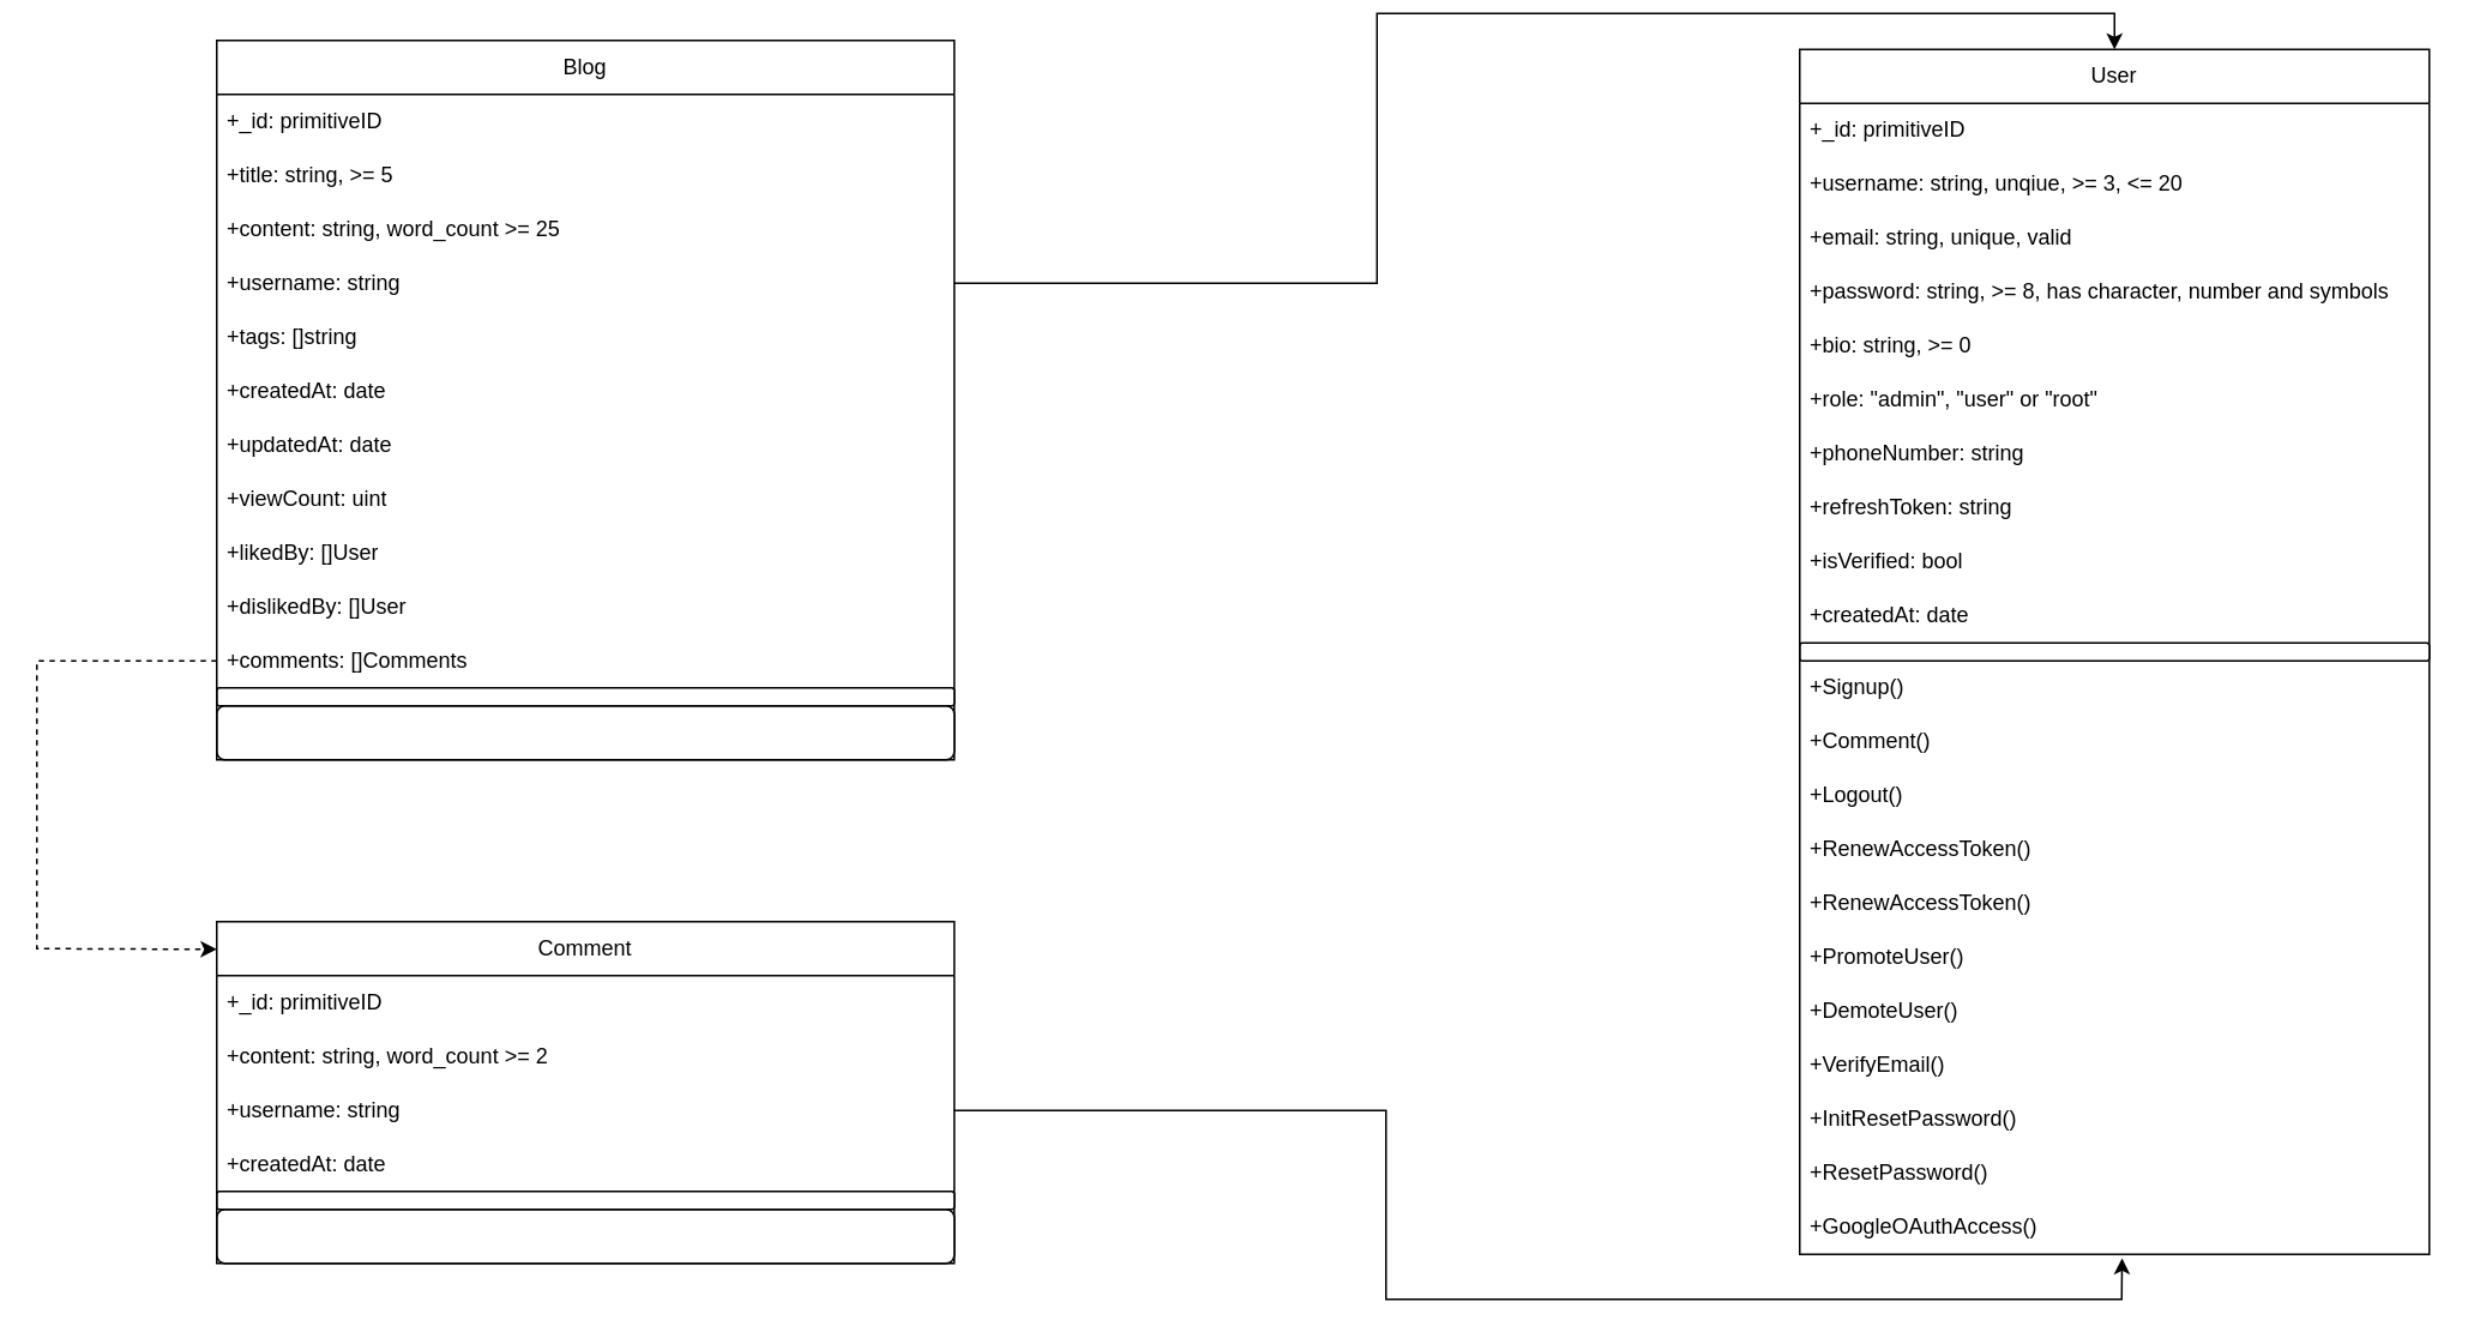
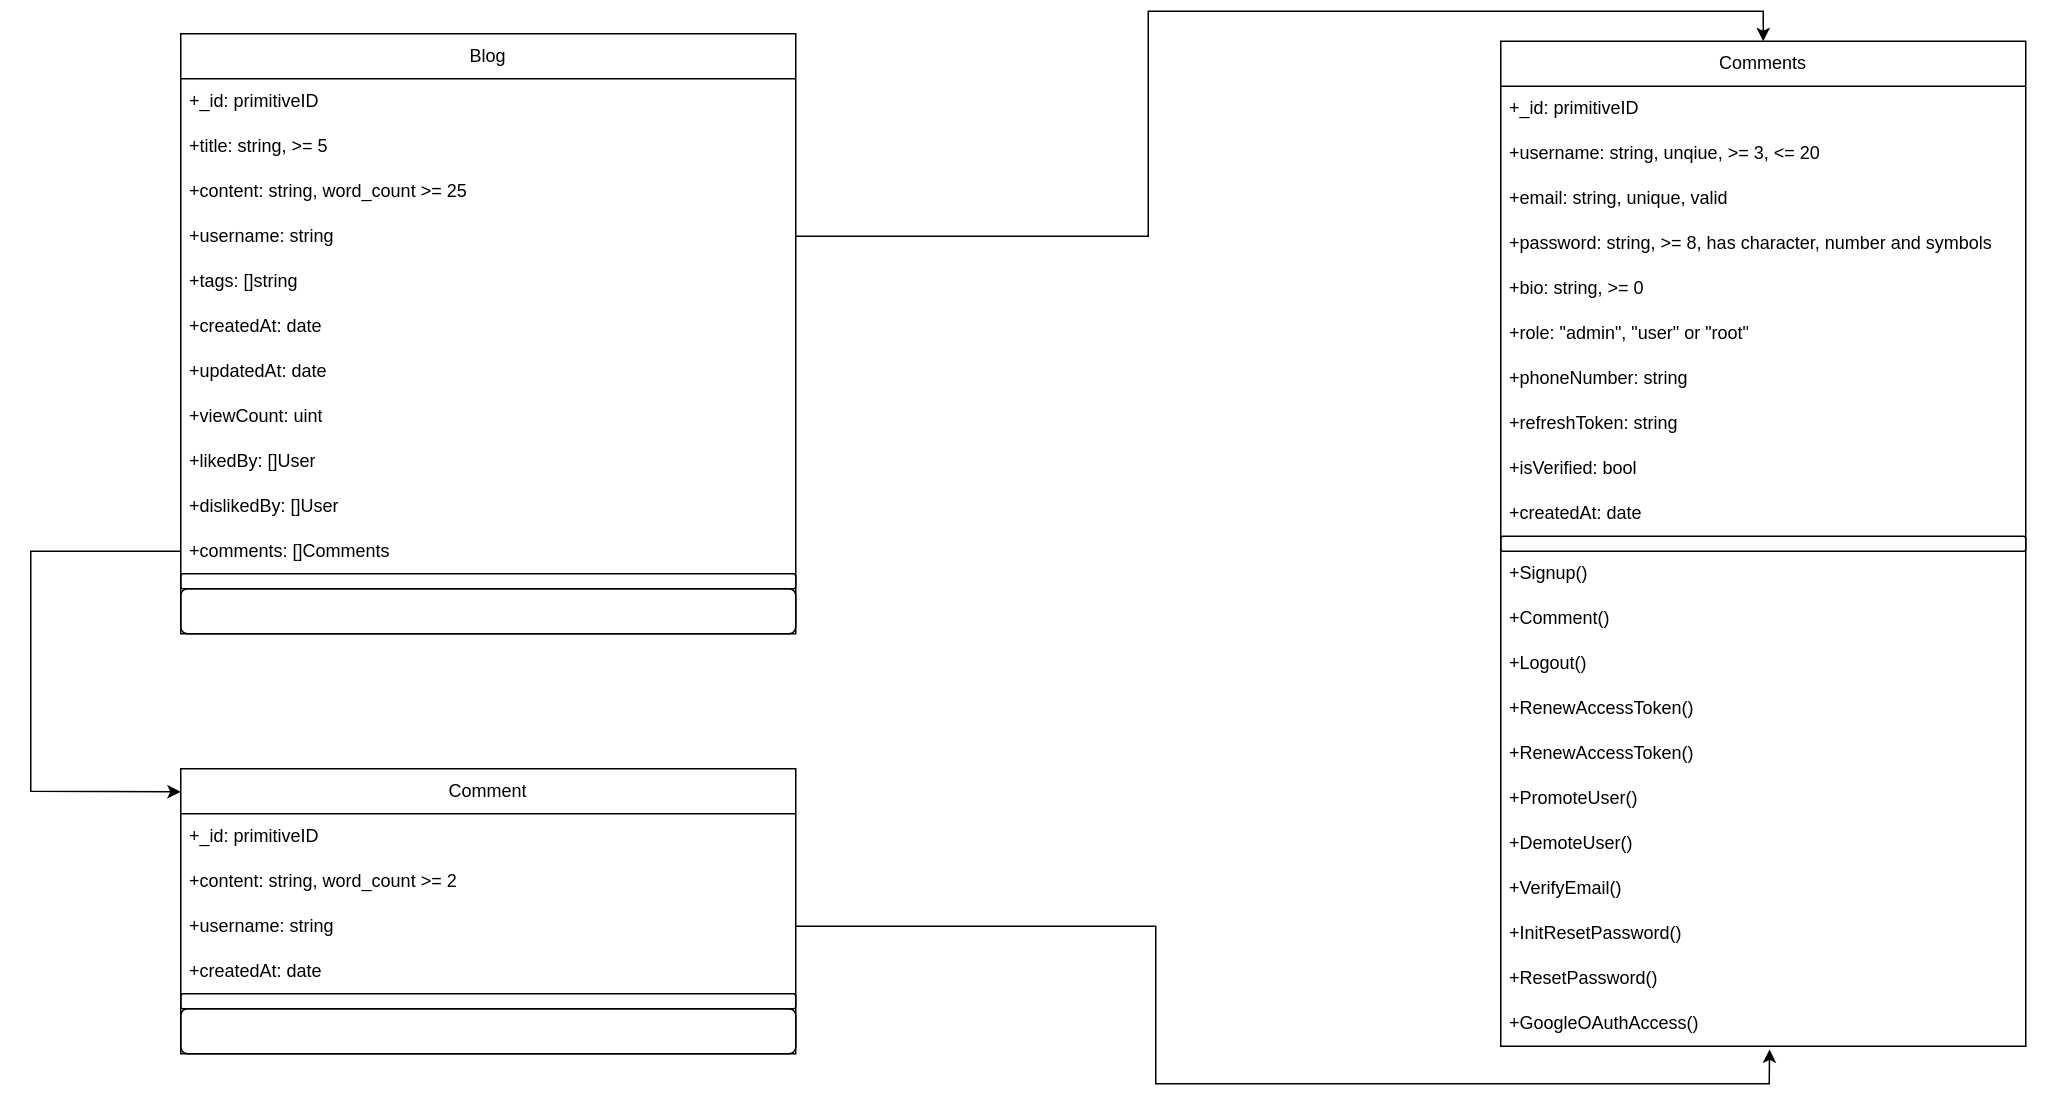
  <mxCell id="0" />
  <mxCell id="1" parent="0" />
- <mxCell id="2" value="User" style="swimlane;fontStyle=0;childLayout=stackLayout;horizontal=1;startSize=30;horizontalStack=0;resizeParent=1;resizeParentMax=0;resizeLast=0;collapsible=1;marginBottom=0;whiteSpace=wrap;html=1;" parent="1" vertex="1"><mxGeometry x="1000" y="25" width="350" height="670" as="geometry" /></mxCell>
+ <mxCell id="2" value="Comments" style="swimlane;fontStyle=0;childLayout=stackLayout;horizontal=1;startSize=30;horizontalStack=0;resizeParent=1;resizeParentMax=0;resizeLast=0;collapsible=1;marginBottom=0;whiteSpace=wrap;html=1;" parent="1" vertex="1"><mxGeometry x="1000" y="25" width="350" height="670" as="geometry" /></mxCell>
  <mxCell id="3" value="+_id: primitiveID" style="text;strokeColor=none;fillColor=none;align=left;verticalAlign=middle;spacingLeft=4;spacingRight=4;overflow=hidden;points=[[0,0.5],[1,0.5]];portConstraint=eastwest;rotatable=0;whiteSpace=wrap;html=1;" parent="2" vertex="1"><mxGeometry y="30" width="350" height="30" as="geometry" /></mxCell>
  <mxCell id="4" value="+username: string, unqiue, &amp;gt;= 3, &amp;lt;= 20" style="text;strokeColor=none;fillColor=none;align=left;verticalAlign=middle;spacingLeft=4;spacingRight=4;overflow=hidden;points=[[0,0.5],[1,0.5]];portConstraint=eastwest;rotatable=0;whiteSpace=wrap;html=1;" parent="2" vertex="1"><mxGeometry y="60" width="350" height="30" as="geometry" /></mxCell>
  <mxCell id="5" value="+email: string, unique, valid" style="text;strokeColor=none;fillColor=none;align=left;verticalAlign=middle;spacingLeft=4;spacingRight=4;overflow=hidden;points=[[0,0.5],[1,0.5]];portConstraint=eastwest;rotatable=0;whiteSpace=wrap;html=1;" parent="2" vertex="1"><mxGeometry y="90" width="350" height="30" as="geometry" /></mxCell>
  <mxCell id="6" value="+password: string, &amp;gt;= 8, has character, number and symbols" style="text;strokeColor=none;fillColor=none;align=left;verticalAlign=middle;spacingLeft=4;spacingRight=4;overflow=hidden;points=[[0,0.5],[1,0.5]];portConstraint=eastwest;rotatable=0;whiteSpace=wrap;html=1;" vertex="1" parent="2"><mxGeometry y="120" width="350" height="30" as="geometry" /></mxCell>
  <mxCell id="7" value="+bio: string, &amp;gt;= 0" style="text;strokeColor=none;fillColor=none;align=left;verticalAlign=middle;spacingLeft=4;spacingRight=4;overflow=hidden;points=[[0,0.5],[1,0.5]];portConstraint=eastwest;rotatable=0;whiteSpace=wrap;html=1;" parent="2" vertex="1"><mxGeometry y="150" width="350" height="30" as="geometry" /></mxCell>
  <mxCell id="8" value="+role: &quot;admin&quot;, &quot;user&quot; or &quot;root&quot;" style="text;strokeColor=none;fillColor=none;align=left;verticalAlign=middle;spacingLeft=4;spacingRight=4;overflow=hidden;points=[[0,0.5],[1,0.5]];portConstraint=eastwest;rotatable=0;whiteSpace=wrap;html=1;" vertex="1" parent="2"><mxGeometry y="180" width="350" height="30" as="geometry" /></mxCell>
  <mxCell id="9" value="+phoneNumber: string" style="text;strokeColor=none;fillColor=none;align=left;verticalAlign=middle;spacingLeft=4;spacingRight=4;overflow=hidden;points=[[0,0.5],[1,0.5]];portConstraint=eastwest;rotatable=0;whiteSpace=wrap;html=1;" vertex="1" parent="2"><mxGeometry y="210" width="350" height="30" as="geometry" /></mxCell>
  <mxCell id="10" value="+refreshToken: string" style="text;strokeColor=none;fillColor=none;align=left;verticalAlign=middle;spacingLeft=4;spacingRight=4;overflow=hidden;points=[[0,0.5],[1,0.5]];portConstraint=eastwest;rotatable=0;whiteSpace=wrap;html=1;" vertex="1" parent="2"><mxGeometry y="240" width="350" height="30" as="geometry" /></mxCell>
  <mxCell id="11" value="+isVerified: bool" style="text;strokeColor=none;fillColor=none;align=left;verticalAlign=middle;spacingLeft=4;spacingRight=4;overflow=hidden;points=[[0,0.5],[1,0.5]];portConstraint=eastwest;rotatable=0;whiteSpace=wrap;html=1;" parent="2" vertex="1"><mxGeometry y="270" width="350" height="30" as="geometry" /></mxCell>
  <mxCell id="12" value="+createdAt: date" style="text;strokeColor=none;fillColor=none;align=left;verticalAlign=middle;spacingLeft=4;spacingRight=4;overflow=hidden;points=[[0,0.5],[1,0.5]];portConstraint=eastwest;rotatable=0;whiteSpace=wrap;html=1;" parent="2" vertex="1"><mxGeometry y="300" width="350" height="30" as="geometry" /></mxCell>
  <mxCell id="13" value="" style="text;strokeColor=default;fillColor=none;align=left;verticalAlign=middle;spacingLeft=4;spacingRight=4;overflow=hidden;points=[[0,0.5],[1,0.5]];portConstraint=eastwest;rotatable=0;whiteSpace=wrap;html=1;rounded=1;" parent="2" vertex="1"><mxGeometry y="330" width="350" height="10" as="geometry" /></mxCell>
  <mxCell id="14" value="+Signup()" style="text;strokeColor=none;fillColor=none;align=left;verticalAlign=middle;spacingLeft=4;spacingRight=4;overflow=hidden;points=[[0,0.5],[1,0.5]];portConstraint=eastwest;rotatable=0;whiteSpace=wrap;html=1;rounded=1;" vertex="1" parent="2"><mxGeometry y="340" width="350" height="30" as="geometry" /></mxCell>
  <mxCell id="15" value="+Comment()" style="text;strokeColor=none;fillColor=none;align=left;verticalAlign=middle;spacingLeft=4;spacingRight=4;overflow=hidden;points=[[0,0.5],[1,0.5]];portConstraint=eastwest;rotatable=0;whiteSpace=wrap;html=1;rounded=1;" vertex="1" parent="2"><mxGeometry y="370" width="350" height="30" as="geometry" /></mxCell>
  <mxCell id="16" value="+Logout()" style="text;strokeColor=none;fillColor=none;align=left;verticalAlign=middle;spacingLeft=4;spacingRight=4;overflow=hidden;points=[[0,0.5],[1,0.5]];portConstraint=eastwest;rotatable=0;whiteSpace=wrap;html=1;rounded=1;" vertex="1" parent="2"><mxGeometry y="400" width="350" height="30" as="geometry" /></mxCell>
  <mxCell id="17" value="+RenewAccessToken()" style="text;strokeColor=none;fillColor=none;align=left;verticalAlign=middle;spacingLeft=4;spacingRight=4;overflow=hidden;points=[[0,0.5],[1,0.5]];portConstraint=eastwest;rotatable=0;whiteSpace=wrap;html=1;rounded=1;" vertex="1" parent="2"><mxGeometry y="430" width="350" height="30" as="geometry" /></mxCell>
  <mxCell id="18" value="+RenewAccessToken()" style="text;strokeColor=none;fillColor=none;align=left;verticalAlign=middle;spacingLeft=4;spacingRight=4;overflow=hidden;points=[[0,0.5],[1,0.5]];portConstraint=eastwest;rotatable=0;whiteSpace=wrap;html=1;rounded=1;" vertex="1" parent="2"><mxGeometry y="460" width="350" height="30" as="geometry" /></mxCell>
  <mxCell id="19" value="+PromoteUser()" style="text;strokeColor=none;fillColor=none;align=left;verticalAlign=middle;spacingLeft=4;spacingRight=4;overflow=hidden;points=[[0,0.5],[1,0.5]];portConstraint=eastwest;rotatable=0;whiteSpace=wrap;html=1;rounded=1;" vertex="1" parent="2"><mxGeometry y="490" width="350" height="30" as="geometry" /></mxCell>
  <mxCell id="20" value="+DemoteUser()" style="text;strokeColor=none;fillColor=none;align=left;verticalAlign=middle;spacingLeft=4;spacingRight=4;overflow=hidden;points=[[0,0.5],[1,0.5]];portConstraint=eastwest;rotatable=0;whiteSpace=wrap;html=1;rounded=1;" vertex="1" parent="2"><mxGeometry y="520" width="350" height="30" as="geometry" /></mxCell>
  <mxCell id="21" value="+VerifyEmail()" style="text;strokeColor=none;fillColor=none;align=left;verticalAlign=middle;spacingLeft=4;spacingRight=4;overflow=hidden;points=[[0,0.5],[1,0.5]];portConstraint=eastwest;rotatable=0;whiteSpace=wrap;html=1;rounded=1;" vertex="1" parent="2"><mxGeometry y="550" width="350" height="30" as="geometry" /></mxCell>
  <mxCell id="22" value="+InitResetPassword()" style="text;strokeColor=none;fillColor=none;align=left;verticalAlign=middle;spacingLeft=4;spacingRight=4;overflow=hidden;points=[[0,0.5],[1,0.5]];portConstraint=eastwest;rotatable=0;whiteSpace=wrap;html=1;rounded=1;" vertex="1" parent="2"><mxGeometry y="580" width="350" height="30" as="geometry" /></mxCell>
  <mxCell id="23" value="+ResetPassword()" style="text;strokeColor=none;fillColor=none;align=left;verticalAlign=middle;spacingLeft=4;spacingRight=4;overflow=hidden;points=[[0,0.5],[1,0.5]];portConstraint=eastwest;rotatable=0;whiteSpace=wrap;html=1;rounded=1;" vertex="1" parent="2"><mxGeometry y="610" width="350" height="30" as="geometry" /></mxCell>
  <mxCell id="24" value="+GoogleOAuthAccess()" style="text;strokeColor=none;fillColor=none;align=left;verticalAlign=middle;spacingLeft=4;spacingRight=4;overflow=hidden;points=[[0,0.5],[1,0.5]];portConstraint=eastwest;rotatable=0;whiteSpace=wrap;html=1;rounded=1;" parent="2" vertex="1"><mxGeometry y="640" width="350" height="30" as="geometry" /></mxCell>
  <mxCell id="25" value="Blog" style="swimlane;fontStyle=0;childLayout=stackLayout;horizontal=1;startSize=30;horizontalStack=0;resizeParent=1;resizeParentMax=0;resizeLast=0;collapsible=1;marginBottom=0;whiteSpace=wrap;html=1;fillColor=default;" parent="1" vertex="1"><mxGeometry x="120" y="20" width="410" height="400" as="geometry" /></mxCell>
  <mxCell id="26" value="+_id: primitiveID" style="text;strokeColor=none;fillColor=none;align=left;verticalAlign=middle;spacingLeft=4;spacingRight=4;overflow=hidden;points=[[0,0.5],[1,0.5]];portConstraint=eastwest;rotatable=0;whiteSpace=wrap;html=1;" parent="25" vertex="1"><mxGeometry y="30" width="410" height="30" as="geometry" /></mxCell>
  <mxCell id="27" value="+title: string, &amp;gt;= 5" style="text;strokeColor=none;fillColor=none;align=left;verticalAlign=middle;spacingLeft=4;spacingRight=4;overflow=hidden;points=[[0,0.5],[1,0.5]];portConstraint=eastwest;rotatable=0;whiteSpace=wrap;html=1;" parent="25" vertex="1"><mxGeometry y="60" width="410" height="30" as="geometry" /></mxCell>
  <mxCell id="28" value="+content: string, word_count &amp;gt;= 25" style="text;strokeColor=none;fillColor=none;align=left;verticalAlign=middle;spacingLeft=4;spacingRight=4;overflow=hidden;points=[[0,0.5],[1,0.5]];portConstraint=eastwest;rotatable=0;whiteSpace=wrap;html=1;" parent="25" vertex="1"><mxGeometry y="90" width="410" height="30" as="geometry" /></mxCell>
  <mxCell id="29" value="+username: string" style="text;strokeColor=none;fillColor=none;align=left;verticalAlign=middle;spacingLeft=4;spacingRight=4;overflow=hidden;points=[[0,0.5],[1,0.5]];portConstraint=eastwest;rotatable=0;whiteSpace=wrap;html=1;" parent="25" vertex="1"><mxGeometry y="120" width="410" height="30" as="geometry" /></mxCell>
  <mxCell id="30" value="+tags: []string" style="text;strokeColor=none;fillColor=none;align=left;verticalAlign=middle;spacingLeft=4;spacingRight=4;overflow=hidden;points=[[0,0.5],[1,0.5]];portConstraint=eastwest;rotatable=0;whiteSpace=wrap;html=1;" parent="25" vertex="1"><mxGeometry y="150" width="410" height="30" as="geometry" /></mxCell>
  <mxCell id="31" value="+createdAt: date" style="text;strokeColor=none;fillColor=none;align=left;verticalAlign=middle;spacingLeft=4;spacingRight=4;overflow=hidden;points=[[0,0.5],[1,0.5]];portConstraint=eastwest;rotatable=0;whiteSpace=wrap;html=1;" parent="25" vertex="1"><mxGeometry y="180" width="410" height="30" as="geometry" /></mxCell>
  <mxCell id="32" value="+updatedAt: date" style="text;strokeColor=none;fillColor=none;align=left;verticalAlign=middle;spacingLeft=4;spacingRight=4;overflow=hidden;points=[[0,0.5],[1,0.5]];portConstraint=eastwest;rotatable=0;whiteSpace=wrap;html=1;" parent="25" vertex="1"><mxGeometry y="210" width="410" height="30" as="geometry" /></mxCell>
  <mxCell id="33" value="+viewCount: uint" style="text;strokeColor=none;fillColor=none;align=left;verticalAlign=middle;spacingLeft=4;spacingRight=4;overflow=hidden;points=[[0,0.5],[1,0.5]];portConstraint=eastwest;rotatable=0;whiteSpace=wrap;html=1;" parent="25" vertex="1"><mxGeometry y="240" width="410" height="30" as="geometry" /></mxCell>
  <mxCell id="34" value="+likedBy: []User" style="text;strokeColor=none;fillColor=none;align=left;verticalAlign=middle;spacingLeft=4;spacingRight=4;overflow=hidden;points=[[0,0.5],[1,0.5]];portConstraint=eastwest;rotatable=0;whiteSpace=wrap;html=1;" parent="25" vertex="1"><mxGeometry y="270" width="410" height="30" as="geometry" /></mxCell>
  <mxCell id="35" value="+dislikedBy: []User" style="text;strokeColor=none;fillColor=none;align=left;verticalAlign=middle;spacingLeft=4;spacingRight=4;overflow=hidden;points=[[0,0.5],[1,0.5]];portConstraint=eastwest;rotatable=0;whiteSpace=wrap;html=1;" parent="25" vertex="1"><mxGeometry y="300" width="410" height="30" as="geometry" /></mxCell>
  <mxCell id="36" value="+comments: []Comments" style="text;strokeColor=none;fillColor=none;align=left;verticalAlign=middle;spacingLeft=4;spacingRight=4;overflow=hidden;points=[[0,0.5],[1,0.5]];portConstraint=eastwest;rotatable=0;whiteSpace=wrap;html=1;" parent="25" vertex="1"><mxGeometry y="330" width="410" height="30" as="geometry" /></mxCell>
  <mxCell id="37" value="" style="text;strokeColor=default;fillColor=none;align=left;verticalAlign=middle;spacingLeft=4;spacingRight=4;overflow=hidden;points=[[0,0.5],[1,0.5]];portConstraint=eastwest;rotatable=0;whiteSpace=wrap;html=1;rounded=1;" parent="25" vertex="1"><mxGeometry y="360" width="410" height="10" as="geometry" /></mxCell>
  <mxCell id="38" value="" style="text;strokeColor=default;fillColor=none;align=left;verticalAlign=middle;spacingLeft=4;spacingRight=4;overflow=hidden;points=[[0,0.5],[1,0.5]];portConstraint=eastwest;rotatable=0;whiteSpace=wrap;html=1;rounded=1;" parent="25" vertex="1"><mxGeometry y="370" width="410" height="30" as="geometry" /></mxCell>
  <mxCell id="39" style="edgeStyle=orthogonalEdgeStyle;rounded=0;orthogonalLoop=1;jettySize=auto;html=1;entryX=0.5;entryY=0;entryDx=0;entryDy=0;" parent="1" source="29" target="2" edge="1"><mxGeometry relative="1" as="geometry" /></mxCell>
  <mxCell id="40" value="Comment" style="swimlane;fontStyle=0;childLayout=stackLayout;horizontal=1;startSize=30;horizontalStack=0;resizeParent=1;resizeParentMax=0;resizeLast=0;collapsible=1;marginBottom=0;whiteSpace=wrap;html=1;" parent="1" vertex="1"><mxGeometry x="120" y="510" width="410" height="190" as="geometry" /></mxCell>
  <mxCell id="41" value="+_id: primitiveID" style="text;strokeColor=none;fillColor=none;align=left;verticalAlign=middle;spacingLeft=4;spacingRight=4;overflow=hidden;points=[[0,0.5],[1,0.5]];portConstraint=eastwest;rotatable=0;whiteSpace=wrap;html=1;" parent="40" vertex="1"><mxGeometry y="30" width="410" height="30" as="geometry" /></mxCell>
  <mxCell id="42" value="+content: string, word_count &amp;gt;= 2" style="text;strokeColor=none;fillColor=none;align=left;verticalAlign=middle;spacingLeft=4;spacingRight=4;overflow=hidden;points=[[0,0.5],[1,0.5]];portConstraint=eastwest;rotatable=0;whiteSpace=wrap;html=1;" parent="40" vertex="1"><mxGeometry y="60" width="410" height="30" as="geometry" /></mxCell>
  <mxCell id="43" value="+username: string" style="text;strokeColor=none;fillColor=none;align=left;verticalAlign=middle;spacingLeft=4;spacingRight=4;overflow=hidden;points=[[0,0.5],[1,0.5]];portConstraint=eastwest;rotatable=0;whiteSpace=wrap;html=1;" parent="40" vertex="1"><mxGeometry y="90" width="410" height="30" as="geometry" /></mxCell>
  <mxCell id="44" value="+createdAt: date" style="text;strokeColor=none;fillColor=none;align=left;verticalAlign=middle;spacingLeft=4;spacingRight=4;overflow=hidden;points=[[0,0.5],[1,0.5]];portConstraint=eastwest;rotatable=0;whiteSpace=wrap;html=1;" parent="40" vertex="1"><mxGeometry y="120" width="410" height="30" as="geometry" /></mxCell>
  <mxCell id="45" value="" style="text;strokeColor=default;fillColor=none;align=left;verticalAlign=middle;spacingLeft=4;spacingRight=4;overflow=hidden;points=[[0,0.5],[1,0.5]];portConstraint=eastwest;rotatable=0;whiteSpace=wrap;html=1;rounded=1;" parent="40" vertex="1"><mxGeometry y="150" width="410" height="10" as="geometry" /></mxCell>
  <mxCell id="46" value="" style="text;strokeColor=default;fillColor=none;align=left;verticalAlign=middle;spacingLeft=4;spacingRight=4;overflow=hidden;points=[[0,0.5],[1,0.5]];portConstraint=eastwest;rotatable=0;whiteSpace=wrap;html=1;rounded=1;" parent="40" vertex="1"><mxGeometry y="160" width="410" height="30" as="geometry" /></mxCell>
  <mxCell id="47" style="edgeStyle=none;html=1;exitX=1;exitY=0.5;exitDx=0;exitDy=0;entryX=0.512;entryY=1.07;entryDx=0;entryDy=0;entryPerimeter=0;strokeColor=default;rounded=0;" edge="1" parent="1" source="43" target="24"><mxGeometry relative="1" as="geometry"><mxPoint x="530" y="615" as="sourcePoint" /><mxPoint x="900" y="570" as="targetPoint" /><Array as="points"><mxPoint x="770" y="615" /><mxPoint x="770" y="720" /><mxPoint x="970" y="720" /><mxPoint x="1070" y="720" /><mxPoint x="1179" y="720" /></Array></mxGeometry></mxCell>
- <mxCell id="48" value="" style="endArrow=classic;html=1;rounded=0;strokeColor=default;entryX=0;entryY=0.081;entryDx=0;entryDy=0;exitX=0;exitY=0.5;exitDx=0;exitDy=0;entryPerimeter=0;dashed=1;" edge="1" parent="1" source="36" target="40"><mxGeometry width="50" height="50" relative="1" as="geometry"><mxPoint x="620" y="430" as="sourcePoint" /><mxPoint x="20" y="590" as="targetPoint" /><Array as="points"><mxPoint x="20" y="365" /><mxPoint x="20" y="490" /><mxPoint x="20" y="525" /></Array></mxGeometry></mxCell>
+ <mxCell id="48" value="" style="endArrow=classic;html=1;rounded=0;strokeColor=default;entryX=0;entryY=0.081;entryDx=0;entryDy=0;exitX=0;exitY=0.5;exitDx=0;exitDy=0;entryPerimeter=0;" edge="1" parent="1" source="36" target="40"><mxGeometry width="50" height="50" relative="1" as="geometry"><mxPoint x="620" y="430" as="sourcePoint" /><mxPoint x="20" y="590" as="targetPoint" /><Array as="points"><mxPoint x="20" y="365" /><mxPoint x="20" y="490" /><mxPoint x="20" y="525" /></Array></mxGeometry></mxCell>
